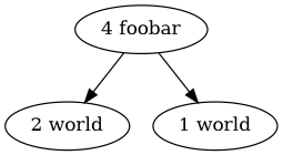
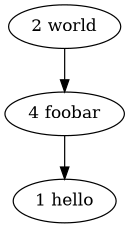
  digraph {
    "2 world"
    "4 foobar"
-   "1 hello" [label="1 world"]
-   "4 foobar" -> "2 world"
+   "1 hello"
+   "2 world" -> "4 foobar"
    "4 foobar" -> "1 hello"
  }
